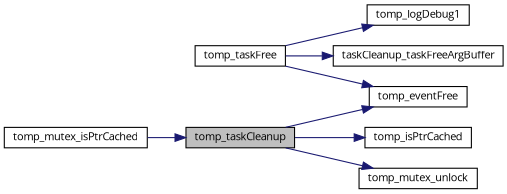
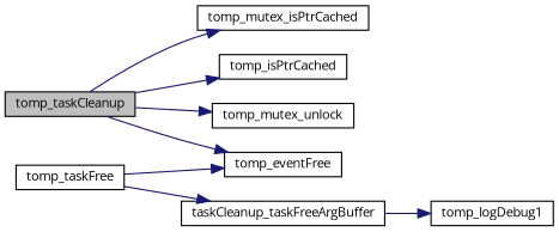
  digraph {
    fontname="Open Sans"
    rankdir=LR
    node [color=black fillcolor=white fontname="Open Sans" fontsize=10 shape=record style=filled]
    edge [color=midnightblue fontname="Open Sans" fontsize=10 labelfontname=Helvetica labelfontsize=10 style=solid]
    n1 [fillcolor=grey75 fontcolor=black height=0.2 label=tomp_taskCleanup width=0.4]
    n2 [height=0.2 label=tomp_mutex_isPtrCached width=0.4]
    n3 [height=0.2 label=tomp_isPtrCached width=0.4]
    n4 [height=0.2 label=tomp_mutex_unlock width=0.4]
    n5 [height=0.2 label=tomp_eventFree width=0.4]
    n6 [height=0.2 label=tomp_taskFree width=0.4]
    n7 [height=0.2 label=tomp_logDebug1 width=0.4]
    n8 [height=0.2 label=taskCleanup_taskFreeArgBuffer width=0.4]
-   n2 -> n1
+   n1 -> n2
    n1 -> n3
    n1 -> n4
    n1 -> n5
    n6 -> n5
-   n6 -> n7
+   n8 -> n7
    n6 -> n8
  }
